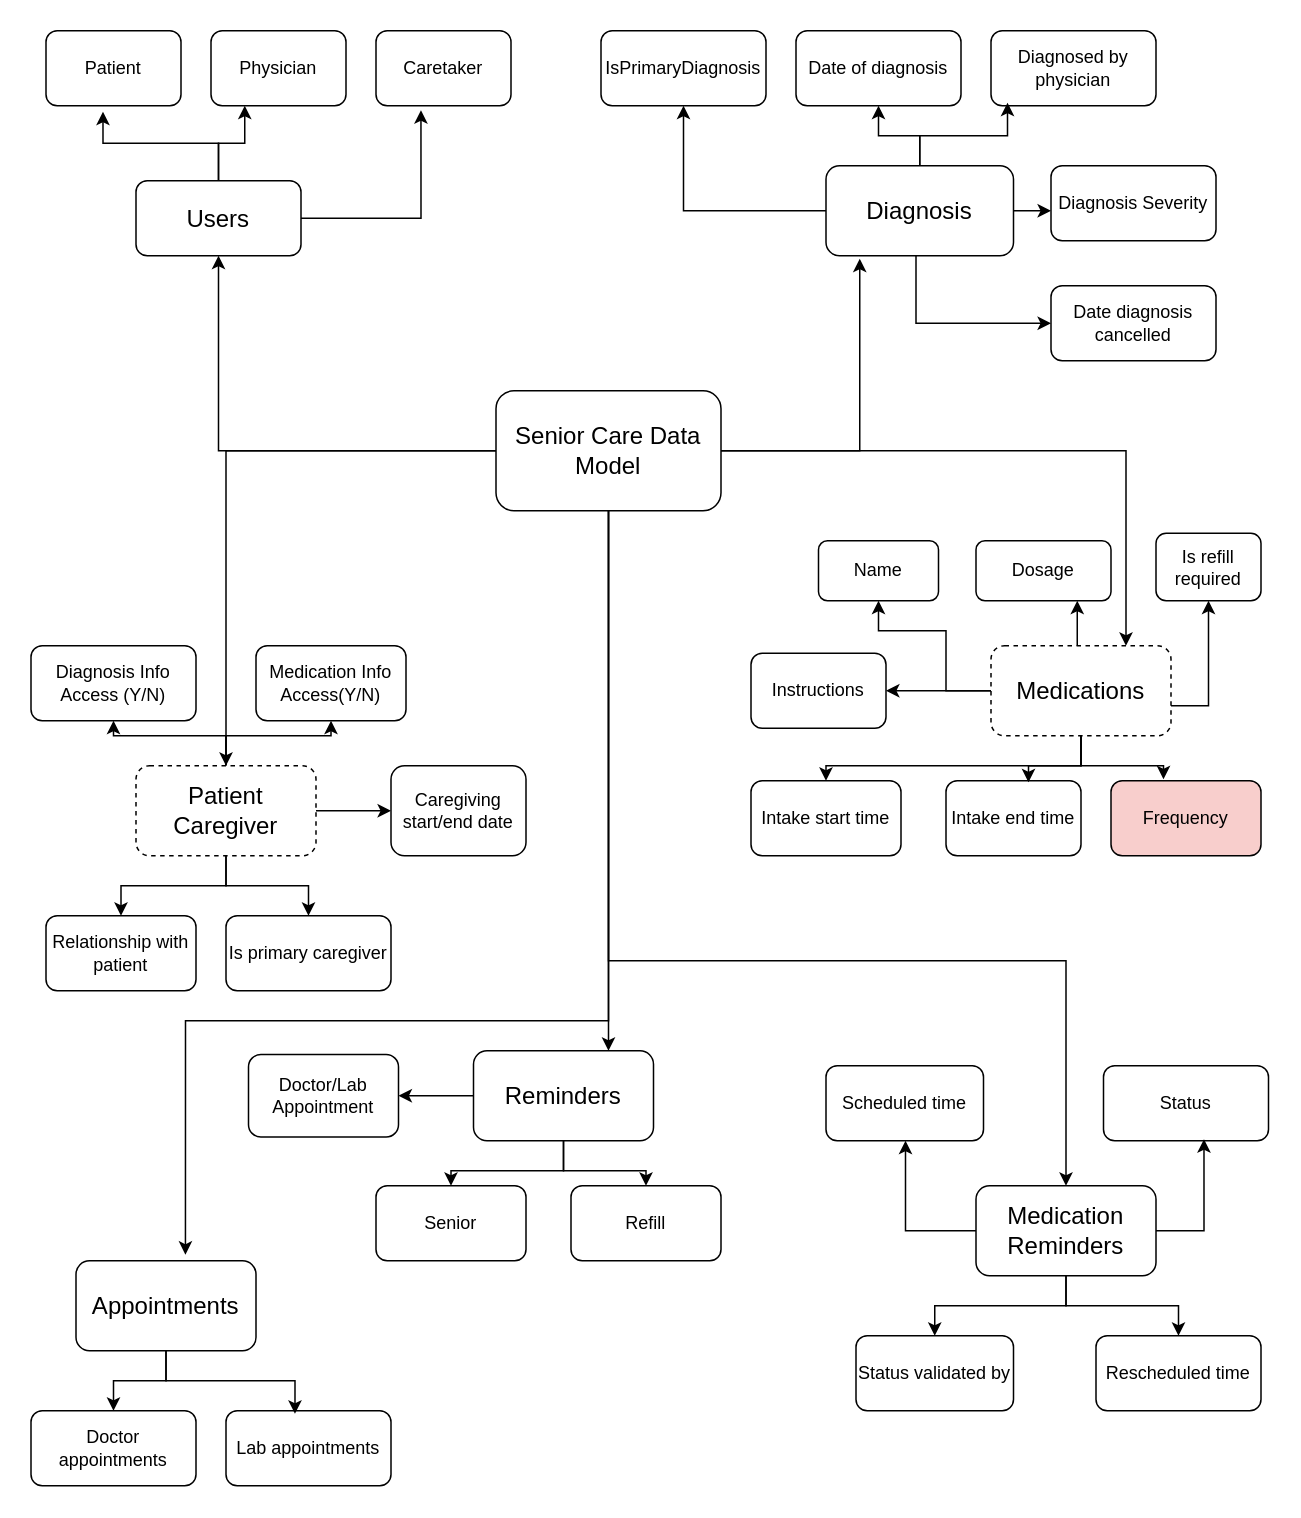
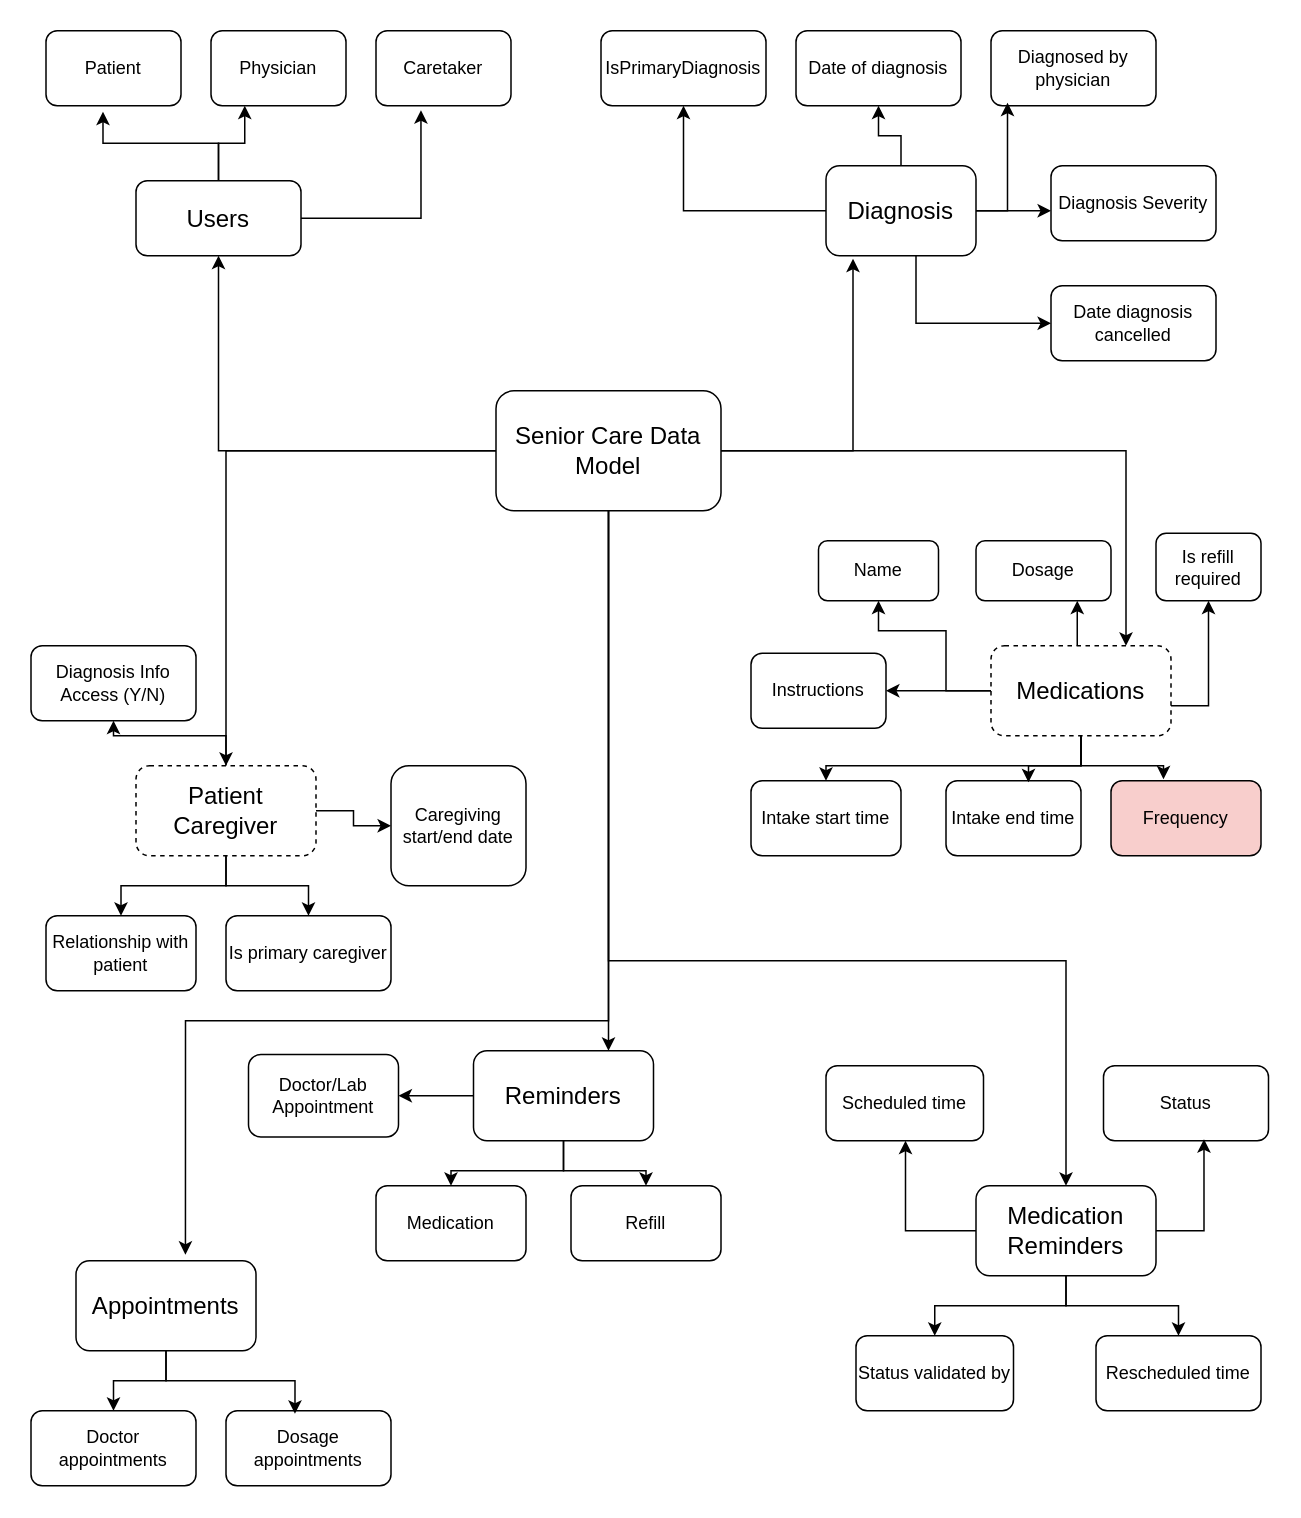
  <mxCell id="0" />
  <mxCell id="1" parent="0" />
  <mxCell id="2" style="edgeStyle=orthogonalEdgeStyle;rounded=0;orthogonalLoop=1;jettySize=auto;html=1;entryX=0.5;entryY=1;entryDx=0;entryDy=0;" edge="1" parent="1" source="7" target="9"><mxGeometry relative="1" as="geometry" /></mxCell>
  <mxCell id="3" style="edgeStyle=orthogonalEdgeStyle;rounded=0;orthogonalLoop=1;jettySize=auto;html=1;entryX=0.75;entryY=0;entryDx=0;entryDy=0;" edge="1" parent="1" source="7" target="36"><mxGeometry relative="1" as="geometry" /></mxCell>
  <mxCell id="4" style="edgeStyle=orthogonalEdgeStyle;rounded=0;orthogonalLoop=1;jettySize=auto;html=1;entryX=0.5;entryY=0;entryDx=0;entryDy=0;" edge="1" parent="1" source="7" target="27"><mxGeometry relative="1" as="geometry" /></mxCell>
  <mxCell id="5" style="edgeStyle=orthogonalEdgeStyle;rounded=0;orthogonalLoop=1;jettySize=auto;html=1;entryX=0.75;entryY=0;entryDx=0;entryDy=0;" edge="1" parent="1" source="7" target="59"><mxGeometry relative="1" as="geometry" /></mxCell>
  <mxCell id="6" style="edgeStyle=orthogonalEdgeStyle;rounded=0;orthogonalLoop=1;jettySize=auto;html=1;" edge="1" parent="1" source="7" target="47"><mxGeometry relative="1" as="geometry"><Array as="points"><mxPoint x="405" y="640" /><mxPoint x="710" y="640" /></Array></mxGeometry></mxCell>
  <mxCell id="7" value="&lt;font size=&quot;3&quot;&gt;Senior Care Data Model&lt;/font&gt;" style="rounded=1;whiteSpace=wrap;html=1;" vertex="1" parent="1"><mxGeometry x="330" y="260" width="150" height="80" as="geometry" /></mxCell>
  <mxCell id="8" style="edgeStyle=orthogonalEdgeStyle;rounded=0;orthogonalLoop=1;jettySize=auto;html=1;entryX=0.25;entryY=1;entryDx=0;entryDy=0;" edge="1" parent="1" source="9" target="11"><mxGeometry relative="1" as="geometry" /></mxCell>
  <mxCell id="9" value="&lt;font size=&quot;3&quot;&gt;Users&lt;/font&gt;" style="rounded=1;whiteSpace=wrap;html=1;" vertex="1" parent="1"><mxGeometry x="90" y="120" width="110" height="50" as="geometry" /></mxCell>
  <mxCell id="10" value="Patient" style="rounded=1;whiteSpace=wrap;html=1;" vertex="1" parent="1"><mxGeometry x="30" y="20" width="90" height="50" as="geometry" /></mxCell>
  <mxCell id="11" value="Physician" style="rounded=1;whiteSpace=wrap;html=1;" vertex="1" parent="1"><mxGeometry x="140" y="20" width="90" height="50" as="geometry" /></mxCell>
  <mxCell id="12" value="Caretaker" style="rounded=1;whiteSpace=wrap;html=1;" vertex="1" parent="1"><mxGeometry x="250" y="20" width="90" height="50" as="geometry" /></mxCell>
  <mxCell id="13" value="" style="edgeStyle=orthogonalEdgeStyle;rounded=0;orthogonalLoop=1;jettySize=auto;html=1;" edge="1" parent="1" source="16" target="18"><mxGeometry relative="1" as="geometry" /></mxCell>
  <mxCell id="14" style="edgeStyle=orthogonalEdgeStyle;rounded=0;orthogonalLoop=1;jettySize=auto;html=1;entryX=0.5;entryY=1;entryDx=0;entryDy=0;" edge="1" parent="1" source="16" target="17"><mxGeometry relative="1" as="geometry" /></mxCell>
  <mxCell id="15" style="edgeStyle=orthogonalEdgeStyle;rounded=0;orthogonalLoop=1;jettySize=auto;html=1;" edge="1" parent="1" source="16" target="21"><mxGeometry relative="1" as="geometry"><Array as="points"><mxPoint x="610" y="215" /></Array></mxGeometry></mxCell>
- <mxCell id="16" value="&lt;font size=&quot;3&quot;&gt;Diagnosis&lt;/font&gt;" style="rounded=1;whiteSpace=wrap;html=1;" vertex="1" parent="1"><mxGeometry x="550" y="110" width="125" height="60" as="geometry" /></mxCell>
+ <mxCell id="16" value="&lt;font size=&quot;3&quot;&gt;Diagnosis&lt;/font&gt;" style="rounded=1;whiteSpace=wrap;html=1;" vertex="1" parent="1"><mxGeometry x="550" y="110" width="100" height="60" as="geometry" /></mxCell>
  <mxCell id="17" value="IsPrimaryDiagnosis" style="rounded=1;whiteSpace=wrap;html=1;" vertex="1" parent="1"><mxGeometry x="400" y="20" width="110" height="50" as="geometry" /></mxCell>
  <mxCell id="18" value="Date of diagnosis" style="rounded=1;whiteSpace=wrap;html=1;" vertex="1" parent="1"><mxGeometry x="530" y="20" width="110" height="50" as="geometry" /></mxCell>
  <mxCell id="19" value="Diagnosed by physician" style="rounded=1;whiteSpace=wrap;html=1;" vertex="1" parent="1"><mxGeometry x="660" y="20" width="110" height="50" as="geometry" /></mxCell>
  <mxCell id="20" value="Diagnosis Severity" style="rounded=1;whiteSpace=wrap;html=1;" vertex="1" parent="1"><mxGeometry x="700" y="110" width="110" height="50" as="geometry" /></mxCell>
  <mxCell id="21" value="Date diagnosis cancelled" style="rounded=1;whiteSpace=wrap;html=1;" vertex="1" parent="1"><mxGeometry x="700" y="190" width="110" height="50" as="geometry" /></mxCell>
  <mxCell id="22" style="edgeStyle=orthogonalEdgeStyle;rounded=0;orthogonalLoop=1;jettySize=auto;html=1;" edge="1" parent="1" source="27" target="30"><mxGeometry relative="1" as="geometry" /></mxCell>
  <mxCell id="23" style="edgeStyle=orthogonalEdgeStyle;rounded=0;orthogonalLoop=1;jettySize=auto;html=1;entryX=0.5;entryY=0;entryDx=0;entryDy=0;" edge="1" parent="1" source="27" target="28"><mxGeometry relative="1" as="geometry" /></mxCell>
  <mxCell id="24" style="edgeStyle=orthogonalEdgeStyle;rounded=0;orthogonalLoop=1;jettySize=auto;html=1;entryX=0.5;entryY=0;entryDx=0;entryDy=0;" edge="1" parent="1" source="27" target="29"><mxGeometry relative="1" as="geometry" /></mxCell>
  <mxCell id="25" style="edgeStyle=orthogonalEdgeStyle;rounded=0;orthogonalLoop=1;jettySize=auto;html=1;entryDx=0;entryDy=0;" edge="1" parent="1" source="27" target="31"><mxGeometry relative="1" as="geometry" /></mxCell>
- <mxCell id="26" style="edgeStyle=orthogonalEdgeStyle;rounded=0;orthogonalLoop=1;jettySize=auto;html=1;entryX=0.5;entryY=1;entryDx=0;entryDy=0;" edge="1" parent="1" source="27" target="32"><mxGeometry relative="1" as="geometry" /></mxCell>
  <mxCell id="27" value="&lt;font size=&quot;3&quot;&gt;Patient Caregiver&lt;/font&gt;" style="rounded=1;whiteSpace=wrap;html=1;dashed=1;" vertex="1" parent="1"><mxGeometry x="90" y="510" width="120" height="60" as="geometry" /></mxCell>
  <mxCell id="28" value="Relationship with patient" style="rounded=1;whiteSpace=wrap;html=1;" vertex="1" parent="1"><mxGeometry x="30" y="610" width="100" height="50" as="geometry" /></mxCell>
  <mxCell id="29" value="Is primary caregiver" style="rounded=1;whiteSpace=wrap;html=1;" vertex="1" parent="1"><mxGeometry x="150" y="610" width="110" height="50" as="geometry" /></mxCell>
- <mxCell id="30" value="Caregiving start/end date" style="rounded=1;whiteSpace=wrap;html=1;" vertex="1" parent="1"><mxGeometry x="260" y="510" width="90" height="60" as="geometry" /></mxCell>
+ <mxCell id="30" value="Caregiving start/end date" style="rounded=1;whiteSpace=wrap;html=1;" vertex="1" parent="1"><mxGeometry x="260" y="510" width="90" height="80" as="geometry" /></mxCell>
  <mxCell id="31" value="Diagnosis Info Access (Y/N)" style="rounded=1;whiteSpace=wrap;html=1;" vertex="1" parent="1"><mxGeometry x="20" y="430" width="110" height="50" as="geometry" /></mxCell>
- <mxCell id="32" value="Medication Info Access(Y/N)" style="rounded=1;whiteSpace=wrap;html=1;" vertex="1" parent="1"><mxGeometry x="170" y="430" width="100" height="50" as="geometry" /></mxCell>
  <mxCell id="33" style="edgeStyle=orthogonalEdgeStyle;rounded=0;orthogonalLoop=1;jettySize=auto;html=1;exitX=0.5;exitY=0;exitDx=0;exitDy=0;entryX=0.75;entryY=1;entryDx=0;entryDy=0;" edge="1" parent="1" source="36" target="38"><mxGeometry relative="1" as="geometry" /></mxCell>
  <mxCell id="34" style="edgeStyle=orthogonalEdgeStyle;rounded=0;orthogonalLoop=1;jettySize=auto;html=1;entryX=0.5;entryY=1;entryDx=0;entryDy=0;" edge="1" parent="1" source="36" target="37"><mxGeometry relative="1" as="geometry"><Array as="points"><mxPoint x="630" y="460" /><mxPoint x="630" y="420" /><mxPoint x="585" y="420" /></Array></mxGeometry></mxCell>
  <mxCell id="35" style="edgeStyle=orthogonalEdgeStyle;rounded=0;orthogonalLoop=1;jettySize=auto;html=1;" edge="1" parent="1" source="36" target="39"><mxGeometry relative="1" as="geometry"><Array as="points"><mxPoint x="720" y="510" /><mxPoint x="550" y="510" /></Array></mxGeometry></mxCell>
  <mxCell id="36" value="&lt;font style=&quot;font-size: 16px;&quot;&gt;Medications&lt;/font&gt;" style="rounded=1;whiteSpace=wrap;html=1;dashed=1;" vertex="1" parent="1"><mxGeometry x="660" y="430" width="120" height="60" as="geometry" /></mxCell>
  <mxCell id="37" value="Name" style="rounded=1;whiteSpace=wrap;html=1;" vertex="1" parent="1"><mxGeometry x="545" y="360" width="80" height="40" as="geometry" /></mxCell>
  <mxCell id="38" value="Dosage" style="rounded=1;whiteSpace=wrap;html=1;" vertex="1" parent="1"><mxGeometry x="650" y="360" width="90" height="40" as="geometry" /></mxCell>
  <mxCell id="39" value="Intake start time" style="rounded=1;whiteSpace=wrap;html=1;" vertex="1" parent="1"><mxGeometry x="500" y="520" width="100" height="50" as="geometry" /></mxCell>
  <mxCell id="40" value="Intake end time" style="rounded=1;whiteSpace=wrap;html=1;" vertex="1" parent="1"><mxGeometry x="630" y="520" width="90" height="50" as="geometry" /></mxCell>
  <mxCell id="41" value="Frequency" style="rounded=1;whiteSpace=wrap;html=1;fillColor=#f8cecc;" vertex="1" parent="1"><mxGeometry x="740" y="520" width="100" height="50" as="geometry" /></mxCell>
  <mxCell id="42" value="Instructions" style="rounded=1;whiteSpace=wrap;html=1;" vertex="1" parent="1"><mxGeometry x="500" y="435" width="90" height="50" as="geometry" /></mxCell>
  <mxCell id="43" value="Is refill required" style="rounded=1;whiteSpace=wrap;html=1;" vertex="1" parent="1"><mxGeometry x="770" y="355" width="70" height="45" as="geometry" /></mxCell>
  <mxCell id="44" style="edgeStyle=orthogonalEdgeStyle;rounded=0;orthogonalLoop=1;jettySize=auto;html=1;entryDx=0;entryDy=0;" edge="1" parent="1" source="47" target="52"><mxGeometry relative="1" as="geometry"><Array as="points"><mxPoint x="603" y="820" /></Array></mxGeometry></mxCell>
  <mxCell id="45" style="edgeStyle=orthogonalEdgeStyle;rounded=0;orthogonalLoop=1;jettySize=auto;html=1;" edge="1" parent="1" source="47" target="54"><mxGeometry relative="1" as="geometry" /></mxCell>
  <mxCell id="46" style="edgeStyle=orthogonalEdgeStyle;rounded=0;orthogonalLoop=1;jettySize=auto;html=1;entryX=0.5;entryY=0;entryDx=0;entryDy=0;" edge="1" parent="1" source="47" target="55"><mxGeometry relative="1" as="geometry" /></mxCell>
  <mxCell id="47" value="&lt;font size=&quot;3&quot;&gt;Medication Reminders&lt;/font&gt;" style="rounded=1;whiteSpace=wrap;html=1;" vertex="1" parent="1"><mxGeometry x="650" y="790" width="120" height="60" as="geometry" /></mxCell>
  <mxCell id="48" style="edgeStyle=orthogonalEdgeStyle;rounded=0;orthogonalLoop=1;jettySize=auto;html=1;entryX=0.5;entryY=0;entryDx=0;entryDy=0;" edge="1" parent="1" source="49" target="50"><mxGeometry relative="1" as="geometry" /></mxCell>
  <mxCell id="49" value="&lt;font size=&quot;3&quot;&gt;Appointments&lt;/font&gt;" style="rounded=1;whiteSpace=wrap;html=1;" vertex="1" parent="1"><mxGeometry x="50" y="840" width="120" height="60" as="geometry" /></mxCell>
  <mxCell id="50" value="Doctor appointments" style="rounded=1;whiteSpace=wrap;html=1;" vertex="1" parent="1"><mxGeometry x="20" y="940" width="110" height="50" as="geometry" /></mxCell>
- <mxCell id="51" value="Lab appointments" style="rounded=1;whiteSpace=wrap;html=1;" vertex="1" parent="1"><mxGeometry x="150" y="940" width="110" height="50" as="geometry" /></mxCell>
+ <mxCell id="51" value="Dosage appointments" style="rounded=1;whiteSpace=wrap;html=1;" vertex="1" parent="1"><mxGeometry x="150" y="940" width="110" height="50" as="geometry" /></mxCell>
  <mxCell id="52" value="Scheduled time" style="rounded=1;whiteSpace=wrap;html=1;" vertex="1" parent="1"><mxGeometry x="550" y="710" width="105" height="50" as="geometry" /></mxCell>
  <mxCell id="53" value="Status" style="rounded=1;whiteSpace=wrap;html=1;" vertex="1" parent="1"><mxGeometry x="735" y="710" width="110" height="50" as="geometry" /></mxCell>
  <mxCell id="54" value="Status validated by" style="rounded=1;whiteSpace=wrap;html=1;" vertex="1" parent="1"><mxGeometry x="570" y="890" width="105" height="50" as="geometry" /></mxCell>
  <mxCell id="55" value="Rescheduled time" style="rounded=1;whiteSpace=wrap;html=1;" vertex="1" parent="1"><mxGeometry x="730" y="890" width="110" height="50" as="geometry" /></mxCell>
  <mxCell id="56" style="edgeStyle=orthogonalEdgeStyle;rounded=0;orthogonalLoop=1;jettySize=auto;html=1;entryX=1;entryY=0.5;entryDx=0;entryDy=0;" edge="1" parent="1" source="59" target="62"><mxGeometry relative="1" as="geometry" /></mxCell>
  <mxCell id="57" style="edgeStyle=orthogonalEdgeStyle;rounded=0;orthogonalLoop=1;jettySize=auto;html=1;entryX=0.5;entryY=0;entryDx=0;entryDy=0;" edge="1" parent="1" source="59" target="60"><mxGeometry relative="1" as="geometry" /></mxCell>
  <mxCell id="58" style="edgeStyle=orthogonalEdgeStyle;rounded=0;orthogonalLoop=1;jettySize=auto;html=1;entryX=0.5;entryY=0;entryDx=0;entryDy=0;" edge="1" parent="1" source="59" target="61"><mxGeometry relative="1" as="geometry" /></mxCell>
  <mxCell id="59" value="&lt;font size=&quot;3&quot;&gt;Reminders&lt;/font&gt;" style="rounded=1;whiteSpace=wrap;html=1;" vertex="1" parent="1"><mxGeometry x="315" y="700" width="120" height="60" as="geometry" /></mxCell>
- <mxCell id="60" value="Senior" style="rounded=1;whiteSpace=wrap;html=1;" vertex="1" parent="1"><mxGeometry x="250" y="790" width="100" height="50" as="geometry" /></mxCell>
+ <mxCell id="60" value="Medication" style="rounded=1;whiteSpace=wrap;html=1;" vertex="1" parent="1"><mxGeometry x="250" y="790" width="100" height="50" as="geometry" /></mxCell>
  <mxCell id="61" value="Refill" style="rounded=1;whiteSpace=wrap;html=1;" vertex="1" parent="1"><mxGeometry x="380" y="790" width="100" height="50" as="geometry" /></mxCell>
  <mxCell id="62" value="Doctor/Lab Appointment" style="rounded=1;whiteSpace=wrap;html=1;" vertex="1" parent="1"><mxGeometry x="165" y="702.5" width="100" height="55" as="geometry" /></mxCell>
  <mxCell id="63" style="edgeStyle=orthogonalEdgeStyle;rounded=0;orthogonalLoop=1;jettySize=auto;html=1;entryX=0.422;entryY=1.08;entryDx=0;entryDy=0;entryPerimeter=0;" edge="1" parent="1" source="9" target="10"><mxGeometry relative="1" as="geometry" /></mxCell>
  <mxCell id="64" style="edgeStyle=orthogonalEdgeStyle;rounded=0;orthogonalLoop=1;jettySize=auto;html=1;entryX=0.333;entryY=1.06;entryDx=0;entryDy=0;entryPerimeter=0;" edge="1" parent="1" source="9" target="12"><mxGeometry relative="1" as="geometry" /></mxCell>
  <mxCell id="65" style="edgeStyle=orthogonalEdgeStyle;rounded=0;orthogonalLoop=1;jettySize=auto;html=1;" edge="1" parent="1" source="16"><mxGeometry relative="1" as="geometry"><mxPoint x="700" y="140" as="targetPoint" /></mxGeometry></mxCell>
  <mxCell id="66" style="edgeStyle=orthogonalEdgeStyle;rounded=0;orthogonalLoop=1;jettySize=auto;html=1;entryX=0.1;entryY=0.96;entryDx=0;entryDy=0;entryPerimeter=0;" edge="1" parent="1" source="16" target="19"><mxGeometry relative="1" as="geometry" /></mxCell>
  <mxCell id="67" style="edgeStyle=orthogonalEdgeStyle;rounded=0;orthogonalLoop=1;jettySize=auto;html=1;entryDx=0;entryDy=0;entryPerimeter=0;" edge="1" parent="1" source="36" target="42"><mxGeometry relative="1" as="geometry" /></mxCell>
  <mxCell id="68" style="edgeStyle=orthogonalEdgeStyle;rounded=0;orthogonalLoop=1;jettySize=auto;html=1;entryDx=0;entryDy=0;entryPerimeter=0;" edge="1" parent="1" source="36" target="43"><mxGeometry relative="1" as="geometry"><Array as="points"><mxPoint x="805" y="470" /></Array></mxGeometry></mxCell>
  <mxCell id="69" style="edgeStyle=orthogonalEdgeStyle;rounded=0;orthogonalLoop=1;jettySize=auto;html=1;entryX=0.611;entryY=0.02;entryDx=0;entryDy=0;entryPerimeter=0;" edge="1" parent="1" source="36" target="40"><mxGeometry relative="1" as="geometry" /></mxCell>
  <mxCell id="70" style="edgeStyle=orthogonalEdgeStyle;rounded=0;orthogonalLoop=1;jettySize=auto;html=1;entryX=0.35;entryY=-0.02;entryDx=0;entryDy=0;entryPerimeter=0;" edge="1" parent="1" source="36" target="41"><mxGeometry relative="1" as="geometry" /></mxCell>
  <mxCell id="71" style="edgeStyle=orthogonalEdgeStyle;rounded=0;orthogonalLoop=1;jettySize=auto;html=1;entryX=0.18;entryY=1.033;entryDx=0;entryDy=0;entryPerimeter=0;" edge="1" parent="1" source="7" target="16"><mxGeometry relative="1" as="geometry" /></mxCell>
  <mxCell id="72" style="edgeStyle=orthogonalEdgeStyle;rounded=0;orthogonalLoop=1;jettySize=auto;html=1;entryX=0.608;entryY=-0.067;entryDx=0;entryDy=0;entryPerimeter=0;" edge="1" parent="1" source="7" target="49"><mxGeometry relative="1" as="geometry"><Array as="points"><mxPoint x="405" y="680" /><mxPoint x="123" y="680" /></Array></mxGeometry></mxCell>
  <mxCell id="73" style="edgeStyle=orthogonalEdgeStyle;rounded=0;orthogonalLoop=1;jettySize=auto;html=1;entryX=0.418;entryY=0.04;entryDx=0;entryDy=0;entryPerimeter=0;" edge="1" parent="1" source="49" target="51"><mxGeometry relative="1" as="geometry" /></mxCell>
  <mxCell id="74" style="edgeStyle=orthogonalEdgeStyle;rounded=0;orthogonalLoop=1;jettySize=auto;html=1;entryX=0.609;entryY=0.98;entryDx=0;entryDy=0;entryPerimeter=0;" edge="1" parent="1" source="47" target="53"><mxGeometry relative="1" as="geometry"><Array as="points"><mxPoint x="802" y="820" /></Array></mxGeometry></mxCell>
